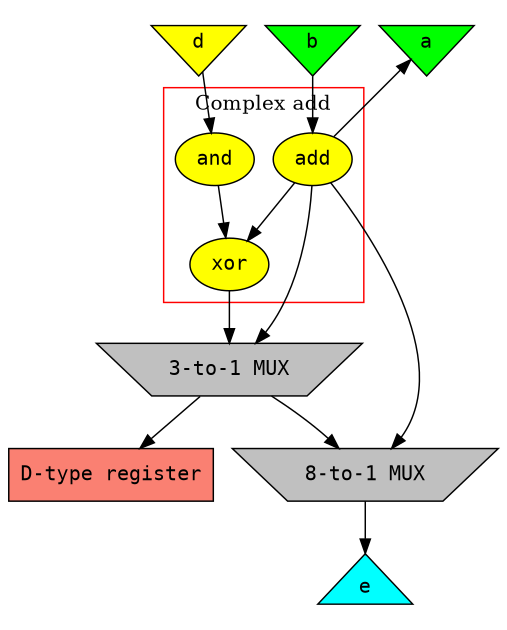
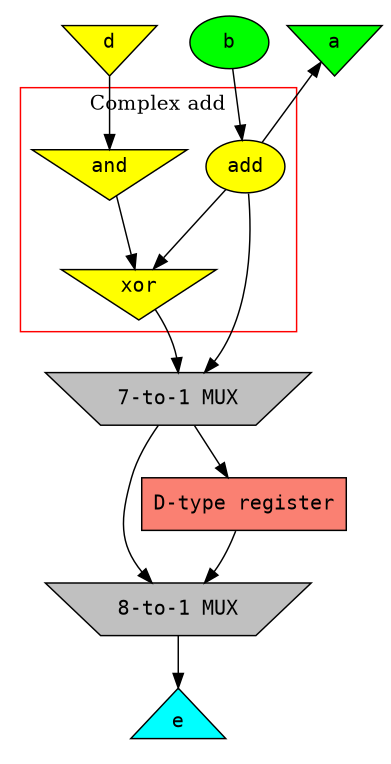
  digraph {
    nodesep=0.175
    rankdir=TB
    node [fillcolor=yellow fontname=Consolas fontsize=14 shape=invtriangle style=filled]
    n1 [fillcolor=green label=a]
-   n2 [fillcolor=green label=b]
+   n2 [fillcolor=green label=b shape=ellipse]
    n3 [label=d]
-   n4 [fillcolor=grey label="3-to-1 MUX" shape=invtrapezium]
+   n4 [fillcolor=grey label="7-to-1 MUX" shape=invtrapezium]
    n5 [fillcolor=salmon label="D-type register" shape=box]
    n6 [fillcolor=grey label="8-to-1 MUX" shape=invtrapezium]
    n7 [fillcolor=cyan label=e shape=triangle]
-   n8 [label=and shape=ellipse]
-   n9 [label=xor shape=ellipse]
+   n8 [label=and]
+   n9 [label=xor]
    n10 [label=add shape=ellipse]
    subgraph sub_1 {
      rank=source
      n1
      n2
      n3
    }
    subgraph sub_2 {
      rank=same
      n4
    }
    subgraph sub_3 {
      rank=same
      n5
    }
    subgraph sub_4 {
      rank=same
      n6
    }
    subgraph sub_5 {
      rank=sink
      n7
    }
    subgraph cluster_6 {
      color=red
      label="Complex add"
      n8
      n9
      n10
    }
    n2 -> n10
    n3 -> n8
    n4 -> n5
    n4 -> n6 [headport=nw]
-   n10 -> n6 [headport=ne]
+   n5 -> n6 [headport=ne]
    n6 -> n7
    n8 -> n9
    n9 -> n4 [headport=n]
    n10 -> n1
    n10 -> n4 [headport=ne]
    n10 -> n9
  }
